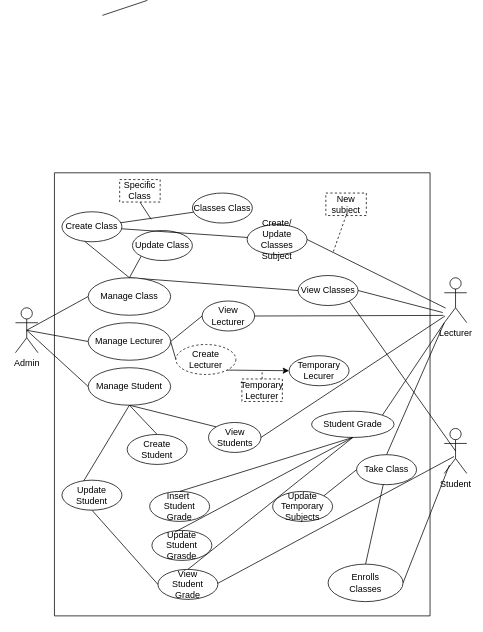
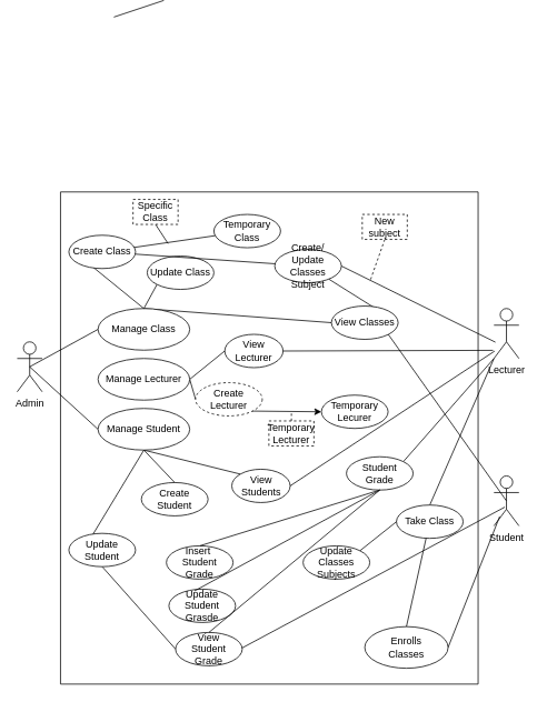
  <mxCell id="0" />
  <mxCell id="1" parent="0" />
  <mxCell id="2" style="rounded=0;orthogonalLoop=1;jettySize=auto;html=1;exitX=0.5;exitY=0.5;exitDx=0;exitDy=0;exitPerimeter=0;entryX=0;entryY=0.5;entryDx=0;entryDy=0;endArrow=none;endFill=0;" edge="1" parent="1" source="5" target="8"><mxGeometry relative="1" as="geometry" /></mxCell>
- <mxCell id="3" style="rounded=0;orthogonalLoop=1;jettySize=auto;html=1;exitX=0.5;exitY=0.5;exitDx=0;exitDy=0;exitPerimeter=0;entryX=0;entryY=0.5;entryDx=0;entryDy=0;endArrow=none;endFill=0;" edge="1" parent="1" source="5" target="13"><mxGeometry relative="1" as="geometry" /></mxCell>
  <mxCell id="4" style="rounded=0;orthogonalLoop=1;jettySize=auto;html=1;exitX=0.5;exitY=0.5;exitDx=0;exitDy=0;exitPerimeter=0;entryX=0;entryY=0.5;entryDx=0;entryDy=0;endArrow=none;endFill=0;" edge="1" parent="1" source="5" target="10"><mxGeometry relative="1" as="geometry" /></mxCell>
  <mxCell id="5" value="Admin" style="shape=umlActor;verticalLabelPosition=bottom;verticalAlign=top;html=1;" vertex="1" parent="1"><mxGeometry x="20" y="200" width="30" height="60" as="geometry" /></mxCell>
  <mxCell id="6" style="rounded=0;orthogonalLoop=1;jettySize=auto;html=1;exitX=0.5;exitY=0;exitDx=0;exitDy=0;entryX=0;entryY=0.5;entryDx=0;entryDy=0;endArrow=none;endFill=0;" edge="1" parent="1" source="8" target="30"><mxGeometry relative="1" as="geometry" /></mxCell>
  <mxCell id="7" style="rounded=0;orthogonalLoop=1;jettySize=auto;html=1;exitX=0.5;exitY=0;exitDx=0;exitDy=0;entryX=0;entryY=1;entryDx=0;entryDy=0;endArrow=none;endFill=0;" edge="1" parent="1" source="8" target="53"><mxGeometry relative="1" as="geometry" /></mxCell>
  <mxCell id="8" value="Manage Class" style="ellipse;whiteSpace=wrap;html=1;" vertex="1" parent="1"><mxGeometry x="117" y="160" width="110" height="50" as="geometry" /></mxCell>
  <mxCell id="9" style="rounded=0;orthogonalLoop=1;jettySize=auto;html=1;exitX=0.5;exitY=1;exitDx=0;exitDy=0;entryX=0;entryY=0;entryDx=0;entryDy=0;endArrow=none;endFill=0;" edge="1" parent="1" source="10" target="43"><mxGeometry relative="1" as="geometry" /></mxCell>
  <mxCell id="10" value="Manage Student" style="ellipse;whiteSpace=wrap;html=1;" vertex="1" parent="1"><mxGeometry x="117" y="280" width="110" height="50" as="geometry" /></mxCell>
  <mxCell id="11" style="rounded=0;orthogonalLoop=1;jettySize=auto;html=1;exitX=1;exitY=0.5;exitDx=0;exitDy=0;entryX=0;entryY=0.5;entryDx=0;entryDy=0;endArrow=none;endFill=0;" edge="1" parent="1" source="13" target="56"><mxGeometry relative="1" as="geometry" /></mxCell>
  <mxCell id="12" style="rounded=0;orthogonalLoop=1;jettySize=auto;html=1;exitX=1;exitY=0.5;exitDx=0;exitDy=0;entryX=0;entryY=0.5;entryDx=0;entryDy=0;endArrow=none;endFill=0;" edge="1" parent="1" source="13" target="49"><mxGeometry relative="1" as="geometry" /></mxCell>
  <mxCell id="13" value="Manage Lecturer" style="ellipse;whiteSpace=wrap;html=1;" vertex="1" parent="1"><mxGeometry x="117" y="220" width="110" height="50" as="geometry" /></mxCell>
  <mxCell id="14" style="rounded=0;orthogonalLoop=1;jettySize=auto;html=1;exitX=0.5;exitY=0;exitDx=0;exitDy=0;entryX=0.5;entryY=1;entryDx=0;entryDy=0;endArrow=none;endFill=0;" edge="1" parent="1" source="61" target="10"><mxGeometry relative="1" as="geometry"><mxPoint x="97" y="360" as="targetPoint" /></mxGeometry></mxCell>
  <mxCell id="15" style="rounded=0;orthogonalLoop=1;jettySize=auto;html=1;exitX=0.5;exitY=1;exitDx=0;exitDy=0;entryX=0.272;entryY=0.326;entryDx=0;entryDy=0;entryPerimeter=0;endArrow=none;endFill=0;" edge="1" parent="1" source="10" target="45"><mxGeometry relative="1" as="geometry" /></mxCell>
  <mxCell id="16" style="rounded=0;orthogonalLoop=1;jettySize=auto;html=1;exitX=0.5;exitY=0;exitDx=0;exitDy=0;entryX=0.355;entryY=0.945;entryDx=0;entryDy=0;entryPerimeter=0;endArrow=none;endFill=0;" edge="1" parent="1" source="8" target="52"><mxGeometry relative="1" as="geometry" /></mxCell>
  <mxCell id="17" value="Lecturer" style="shape=umlActor;verticalLabelPosition=bottom;verticalAlign=top;html=1;" vertex="1" parent="1"><mxGeometry x="592" y="160" width="30" height="60" as="geometry" /></mxCell>
- <mxCell id="18" style="rounded=0;orthogonalLoop=1;jettySize=auto;html=1;exitX=1;exitY=0.5;exitDx=0;exitDy=0;entryX=-0.068;entryY=0.773;entryDx=0;entryDy=0;entryPerimeter=0;endArrow=none;endFill=0;" edge="1" parent="1" source="30" target="17"><mxGeometry relative="1" as="geometry" /></mxCell>
+ <mxCell id="18" style="rounded=0;orthogonalLoop=1;jettySize=auto;html=1;exitX=1;exitY=0.5;exitDx=0;exitDy=0;endArrow=none;endFill=0;" edge="1" parent="1" source="30" target="54"><mxGeometry relative="1" as="geometry" /></mxCell>
  <mxCell id="19" style="rounded=0;orthogonalLoop=1;jettySize=auto;html=1;exitX=1;exitY=0.5;exitDx=0;exitDy=0;entryX=-0.037;entryY=0.837;entryDx=0;entryDy=0;entryPerimeter=0;endArrow=none;endFill=0;" edge="1" parent="1" source="56" target="17"><mxGeometry relative="1" as="geometry" /></mxCell>
  <mxCell id="20" style="rounded=0;orthogonalLoop=1;jettySize=auto;html=1;exitX=1;exitY=0.5;exitDx=0;exitDy=0;entryX=0.027;entryY=0.852;entryDx=0;entryDy=0;entryPerimeter=0;endArrow=none;endFill=0;" edge="1" parent="1" source="43" target="17"><mxGeometry relative="1" as="geometry" /></mxCell>
  <mxCell id="21" style="rounded=0;orthogonalLoop=1;jettySize=auto;html=1;exitX=1;exitY=0;exitDx=0;exitDy=0;endArrow=none;endFill=0;entryX=0;entryY=1;entryDx=0;entryDy=0;entryPerimeter=0;" edge="1" parent="1" source="39" target="17"><mxGeometry relative="1" as="geometry" /></mxCell>
  <mxCell id="22" value="Student" style="shape=umlActor;verticalLabelPosition=bottom;verticalAlign=top;html=1;" vertex="1" parent="1"><mxGeometry x="592" y="361" width="30" height="60" as="geometry" /></mxCell>
  <mxCell id="23" style="rounded=0;orthogonalLoop=1;jettySize=auto;html=1;exitX=0.5;exitY=0;exitDx=0;exitDy=0;entryX=0;entryY=1;entryDx=0;entryDy=0;entryPerimeter=0;endArrow=none;endFill=0;" edge="1" parent="1" source="35" target="17"><mxGeometry relative="1" as="geometry" /></mxCell>
  <mxCell id="24" style="rounded=0;orthogonalLoop=1;jettySize=auto;html=1;exitX=0.5;exitY=1;exitDx=0;exitDy=0;endArrow=none;endFill=0;entryX=0.434;entryY=0.624;entryDx=0;entryDy=0;entryPerimeter=0;" edge="1" parent="1" source="33" target="22"><mxGeometry relative="1" as="geometry"><mxPoint x="608" y="541" as="targetPoint" /></mxGeometry></mxCell>
  <mxCell id="25" style="rounded=0;orthogonalLoop=1;jettySize=auto;html=1;exitX=1;exitY=0.5;exitDx=0;exitDy=0;entryX=0.059;entryY=0.674;entryDx=0;entryDy=0;entryPerimeter=0;endArrow=none;endFill=0;" edge="1" parent="1" source="54" target="17"><mxGeometry relative="1" as="geometry" /></mxCell>
  <mxCell id="26" style="rounded=0;orthogonalLoop=1;jettySize=auto;html=1;exitX=1;exitY=0.5;exitDx=0;exitDy=0;endArrow=none;endFill=0;entryX=0.229;entryY=0.812;entryDx=0;entryDy=0;entryPerimeter=0;" edge="1" parent="1" source="34" target="22"><mxGeometry relative="1" as="geometry"><mxPoint x="613" y="541" as="targetPoint" /></mxGeometry></mxCell>
  <mxCell id="27" value="" style="swimlane;startSize=0;" vertex="1" parent="1"><mxGeometry x="72" y="20" width="501" height="591" as="geometry" /></mxCell>
  <mxCell id="28" style="rounded=0;orthogonalLoop=1;jettySize=auto;html=1;exitX=0.5;exitY=1;exitDx=0;exitDy=0;dashed=1;endArrow=none;endFill=0;" edge="1" parent="27" source="29"><mxGeometry relative="1" as="geometry"><mxPoint x="371" y="108" as="targetPoint" /></mxGeometry></mxCell>
  <mxCell id="29" value="New subject" style="html=1;whiteSpace=wrap;dashed=1;" vertex="1" parent="27"><mxGeometry x="362" y="27" width="54" height="30" as="geometry" /></mxCell>
  <mxCell id="30" value="View Classes" style="ellipse;whiteSpace=wrap;html=1;" vertex="1" parent="27"><mxGeometry x="325" y="137" width="80" height="40" as="geometry" /></mxCell>
  <mxCell id="31" value="Update Student Grasde" style="ellipse;whiteSpace=wrap;html=1;" vertex="1" parent="27"><mxGeometry x="130" y="477" width="80" height="40" as="geometry" /></mxCell>
  <mxCell id="32" value="Insert&amp;nbsp;&lt;div&gt;Student Grade&lt;/div&gt;" style="ellipse;whiteSpace=wrap;html=1;" vertex="1" parent="27"><mxGeometry x="127" y="425" width="80" height="40" as="geometry" /></mxCell>
  <mxCell id="33" value="View&lt;div&gt;Student Grade&lt;/div&gt;" style="ellipse;whiteSpace=wrap;html=1;" vertex="1" parent="27"><mxGeometry x="138" y="529" width="80" height="40" as="geometry" /></mxCell>
  <mxCell id="34" value="Enrolls&lt;div&gt;Classes&lt;/div&gt;" style="ellipse;whiteSpace=wrap;html=1;" vertex="1" parent="27"><mxGeometry x="365" y="522" width="100" height="50" as="geometry" /></mxCell>
  <mxCell id="35" value="Take&amp;nbsp;Class" style="ellipse;whiteSpace=wrap;html=1;" vertex="1" parent="27"><mxGeometry x="403" y="376" width="80" height="40" as="geometry" /></mxCell>
  <mxCell id="36" style="rounded=0;orthogonalLoop=1;jettySize=auto;html=1;exitX=0.5;exitY=0;exitDx=0;exitDy=0;endArrow=none;endFill=0;" edge="1" parent="27" source="34" target="35"><mxGeometry relative="1" as="geometry" /></mxCell>
- <mxCell id="37" value="Update Temporary Subjects" style="ellipse;whiteSpace=wrap;html=1;" vertex="1" parent="27"><mxGeometry x="291" y="425" width="80" height="40" as="geometry" /></mxCell>
+ <mxCell id="37" value="Update Classes Subjects" style="ellipse;whiteSpace=wrap;html=1;" vertex="1" parent="27"><mxGeometry x="291" y="425" width="80" height="40" as="geometry" /></mxCell>
  <mxCell id="38" style="rounded=0;orthogonalLoop=1;jettySize=auto;html=1;exitX=0;exitY=0.5;exitDx=0;exitDy=0;entryX=1;entryY=0;entryDx=0;entryDy=0;endArrow=none;endFill=0;" edge="1" parent="27" source="35" target="37"><mxGeometry relative="1" as="geometry" /></mxCell>
- <mxCell id="39" value="Student Grade" style="ellipse;whiteSpace=wrap;html=1;" vertex="1" parent="27"><mxGeometry x="343" y="318" width="110" height="35" as="geometry" /></mxCell>
+ <mxCell id="39" value="Student Grade" style="ellipse;whiteSpace=wrap;html=1;" vertex="1" parent="27"><mxGeometry x="343" y="318" width="80" height="40" as="geometry" /></mxCell>
  <mxCell id="40" style="rounded=0;orthogonalLoop=1;jettySize=auto;html=1;exitX=0.5;exitY=1;exitDx=0;exitDy=0;entryX=0.385;entryY=0.052;entryDx=0;entryDy=0;entryPerimeter=0;endArrow=none;endFill=0;" edge="1" parent="27" source="39" target="31"><mxGeometry relative="1" as="geometry" /></mxCell>
  <mxCell id="41" style="rounded=0;orthogonalLoop=1;jettySize=auto;html=1;exitX=0.5;exitY=1;exitDx=0;exitDy=0;entryX=0.5;entryY=0;entryDx=0;entryDy=0;endArrow=none;endFill=0;" edge="1" parent="27" source="39" target="32"><mxGeometry relative="1" as="geometry" /></mxCell>
  <mxCell id="42" style="rounded=0;orthogonalLoop=1;jettySize=auto;html=1;exitX=0.5;exitY=1;exitDx=0;exitDy=0;entryX=0.5;entryY=0;entryDx=0;entryDy=0;endArrow=none;endFill=0;" edge="1" parent="27" source="39" target="33"><mxGeometry relative="1" as="geometry" /></mxCell>
  <mxCell id="43" value="View Students" style="ellipse;whiteSpace=wrap;html=1;" vertex="1" parent="27"><mxGeometry x="205.5" y="333" width="70" height="40" as="geometry" /></mxCell>
  <mxCell id="44" style="rounded=0;orthogonalLoop=1;jettySize=auto;html=1;exitX=0.5;exitY=1;exitDx=0;exitDy=0;entryX=0;entryY=0.5;entryDx=0;entryDy=0;endArrow=none;endFill=0;" edge="1" parent="27" source="45" target="33"><mxGeometry relative="1" as="geometry" /></mxCell>
  <mxCell id="45" value="Update Student" style="ellipse;whiteSpace=wrap;html=1;" vertex="1" parent="27"><mxGeometry x="10" y="410" width="80" height="40" as="geometry" /></mxCell>
  <mxCell id="46" style="rounded=0;orthogonalLoop=1;jettySize=auto;html=1;exitX=0.5;exitY=0;exitDx=0;exitDy=0;endArrow=none;endFill=0;dashed=1;" edge="1" parent="27" source="47"><mxGeometry relative="1" as="geometry"><mxPoint x="277" y="266" as="targetPoint" /></mxGeometry></mxCell>
  <mxCell id="47" value="Temporary Lecturer" style="html=1;whiteSpace=wrap;dashed=1;" vertex="1" parent="27"><mxGeometry x="250" y="275" width="54" height="30" as="geometry" /></mxCell>
  <mxCell id="48" style="rounded=0;orthogonalLoop=1;jettySize=auto;html=1;exitX=1;exitY=1;exitDx=0;exitDy=0;entryX=0;entryY=0.5;entryDx=0;entryDy=0;" edge="1" parent="27" source="49" target="50"><mxGeometry relative="1" as="geometry" /></mxCell>
  <mxCell id="49" value="Create Lecturer" style="ellipse;whiteSpace=wrap;html=1;dashed=1;" vertex="1" parent="27"><mxGeometry x="162" y="229" width="80" height="40" as="geometry" /></mxCell>
  <mxCell id="50" value="Temporary Lecurer" style="ellipse;whiteSpace=wrap;html=1;" vertex="1" parent="27"><mxGeometry x="313" y="244" width="80" height="40" as="geometry" /></mxCell>
  <mxCell id="51" style="rounded=0;orthogonalLoop=1;jettySize=auto;html=1;exitX=1;exitY=0.5;exitDx=0;exitDy=0;entryX=0;entryY=0.5;entryDx=0;entryDy=0;endArrow=none;endFill=0;" edge="1" parent="27"><mxGeometry relative="1" as="geometry"><mxPoint x="64.0" y="-210" as="sourcePoint" /><mxPoint x="124" y="-230" as="targetPoint" /></mxGeometry></mxCell>
  <mxCell id="52" value="Create Class" style="ellipse;whiteSpace=wrap;html=1;" vertex="1" parent="27"><mxGeometry x="10" y="52" width="80" height="40" as="geometry" /></mxCell>
  <mxCell id="53" value="Update Class" style="ellipse;whiteSpace=wrap;html=1;" vertex="1" parent="27"><mxGeometry x="104" y="77" width="80" height="40" as="geometry" /></mxCell>
  <mxCell id="54" value="Create/ Update Classes Subject" style="ellipse;whiteSpace=wrap;html=1;" vertex="1" parent="27"><mxGeometry x="257" y="69" width="80" height="40" as="geometry" /></mxCell>
  <mxCell id="55" style="rounded=0;orthogonalLoop=1;jettySize=auto;html=1;endArrow=none;endFill=0;" edge="1" parent="27" source="52" target="54"><mxGeometry relative="1" as="geometry" /></mxCell>
  <mxCell id="56" value="View Lecturer" style="ellipse;whiteSpace=wrap;html=1;" vertex="1" parent="27"><mxGeometry x="197" y="171" width="70" height="40" as="geometry" /></mxCell>
- <mxCell id="57" value="Classes Class" style="ellipse;whiteSpace=wrap;html=1;" vertex="1" parent="27"><mxGeometry x="184" y="27" width="80" height="40" as="geometry" /></mxCell>
+ <mxCell id="57" value="Temporary Class" style="ellipse;whiteSpace=wrap;html=1;" vertex="1" parent="27"><mxGeometry x="184" y="27" width="80" height="40" as="geometry" /></mxCell>
  <mxCell id="58" style="rounded=0;orthogonalLoop=1;jettySize=auto;html=1;endArrow=none;endFill=0;" edge="1" parent="27" source="52" target="57"><mxGeometry relative="1" as="geometry" /></mxCell>
  <mxCell id="59" style="rounded=0;orthogonalLoop=1;jettySize=auto;html=1;exitX=0.5;exitY=1;exitDx=0;exitDy=0;endArrow=none;endFill=0;" edge="1" parent="27" source="60"><mxGeometry relative="1" as="geometry"><mxPoint x="129" y="62" as="targetPoint" /></mxGeometry></mxCell>
  <mxCell id="60" value="Specific Class" style="html=1;whiteSpace=wrap;dashed=1;" vertex="1" parent="27"><mxGeometry x="87" y="9" width="54" height="30" as="geometry" /></mxCell>
  <mxCell id="61" value="Create Student" style="ellipse;whiteSpace=wrap;html=1;" vertex="1" parent="27"><mxGeometry x="97" y="349" width="80" height="40" as="geometry" /></mxCell>
  <mxCell id="62" style="rounded=0;orthogonalLoop=1;jettySize=auto;html=1;exitX=1;exitY=1;exitDx=0;exitDy=0;entryX=0.5;entryY=0.5;entryDx=0;entryDy=0;entryPerimeter=0;endArrow=none;endFill=0;" edge="1" parent="1" source="30" target="22"><mxGeometry relative="1" as="geometry" /></mxCell>
